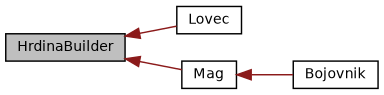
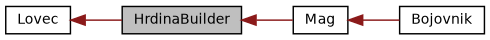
  digraph {
    rankdir=LR
    node [color=black fillcolor=white fontname=Helvetica fontsize=10 shape=record style=filled]
    edge [color=firebrick4 dir=back fontname=Helvetica fontsize=10 labelfontname=Helvetica labelfontsize=10 style=solid]
    n1 [fillcolor=grey75 fontcolor=black height=0.2 label=HrdinaBuilder width=0.4]
    n2 [height=0.2 label=Lovec width=0.4]
    n3 [height=0.2 label=Mag width=0.4]
    n4 [height=0.2 label=Bojovnik width=0.4]
-   n1 -> n2
+   n2 -> n1
    n1 -> n3
    n3 -> n4
  }
